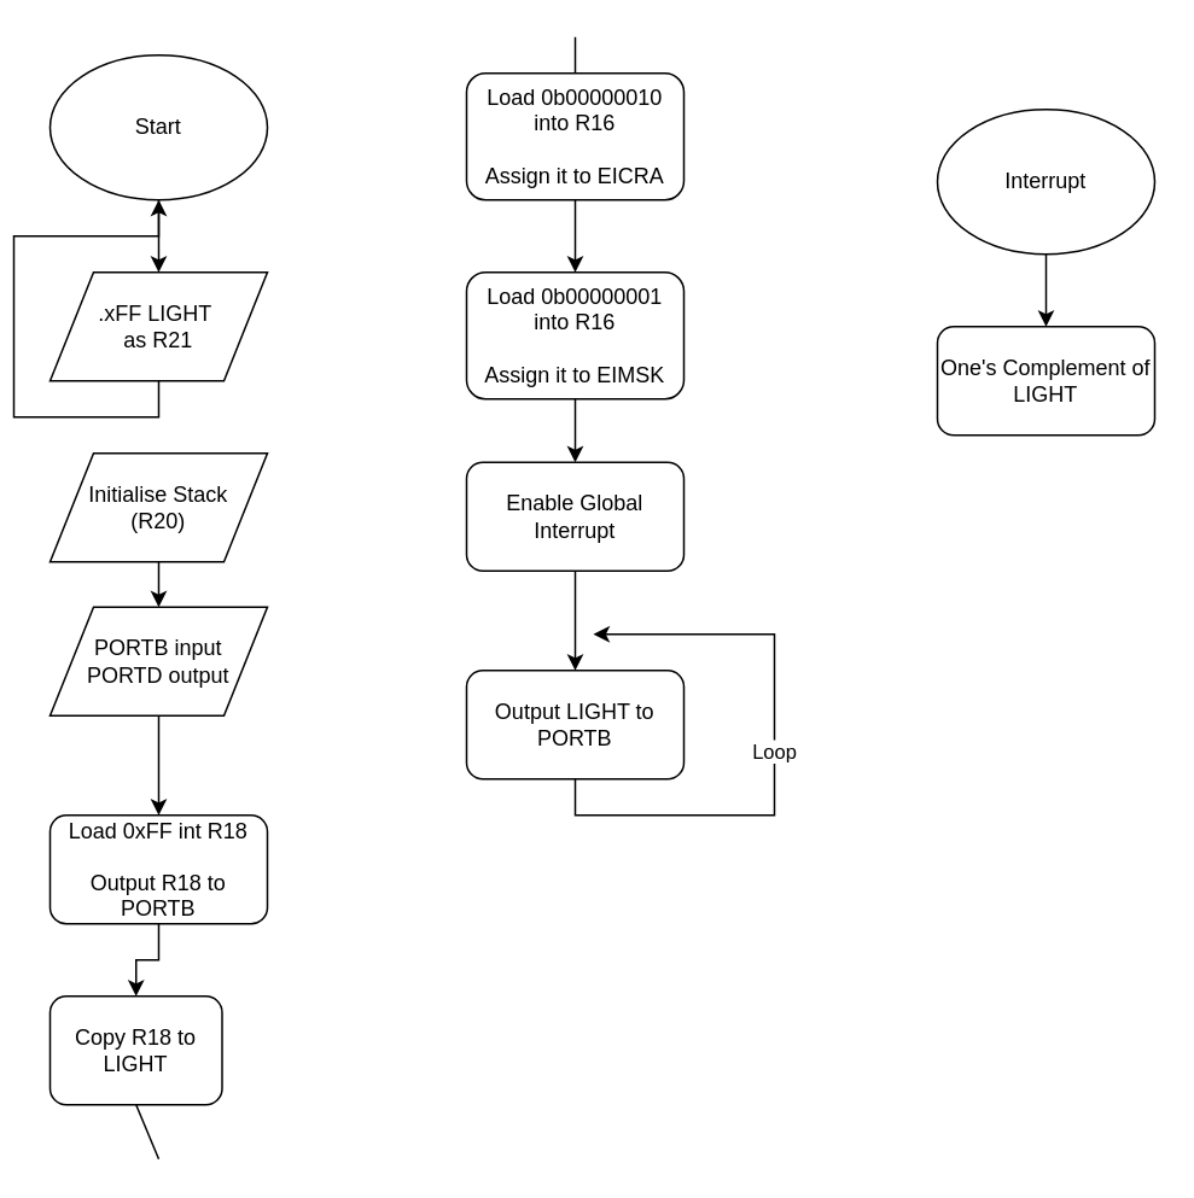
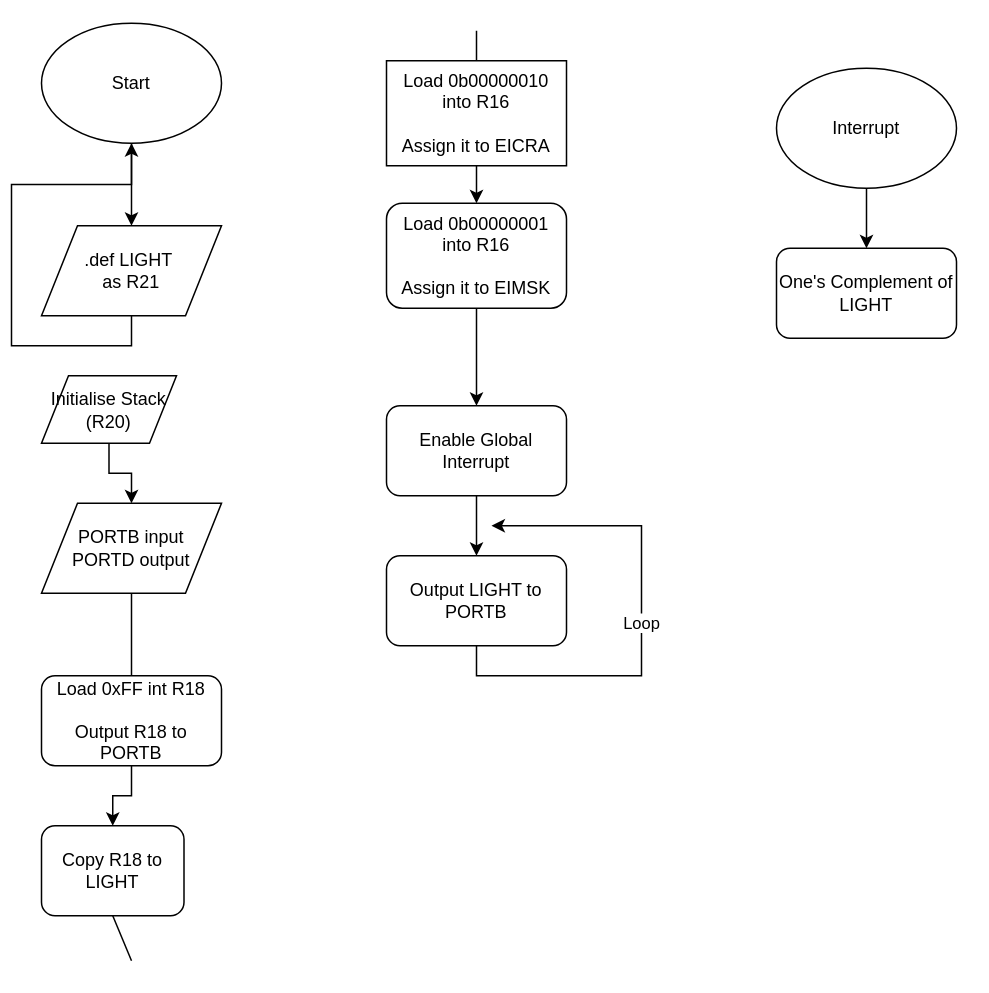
  <mxCell id="0" />
  <mxCell id="1" parent="0" />
- <mxCell id="2" value="Start" style="ellipse;whiteSpace=wrap;html=1;" vertex="1" parent="1"><mxGeometry x="20" y="30" width="120" height="80" as="geometry" /></mxCell>
+ <mxCell id="2" value="Start" style="ellipse;whiteSpace=wrap;html=1;" vertex="1" parent="1"><mxGeometry x="20" y="15" width="120" height="80" as="geometry" /></mxCell>
  <mxCell id="3" style="edgeStyle=orthogonalEdgeStyle;rounded=0;orthogonalLoop=1;jettySize=auto;html=1;exitX=0.5;exitY=1;exitDx=0;exitDy=0;entryX=0.5;entryY=0;entryDx=0;entryDy=0;" edge="1" parent="1" source="4" target="7"><mxGeometry relative="1" as="geometry"><mxPoint x="80" y="270" as="targetPoint" /></mxGeometry></mxCell>
- <mxCell id="4" value="Initialise Stack&lt;br&gt;(R20)" style="shape=parallelogram;perimeter=parallelogramPerimeter;whiteSpace=wrap;html=1;" vertex="1" parent="1"><mxGeometry x="20" y="250" width="120" height="60" as="geometry" /></mxCell>
+ <mxCell id="4" value="Initialise Stack&lt;br&gt;(R20)" style="shape=parallelogram;perimeter=parallelogramPerimeter;whiteSpace=wrap;html=1;" vertex="1" parent="1"><mxGeometry x="20" y="250" width="90" height="45" as="geometry" /></mxCell>
  <mxCell id="5" style="edgeStyle=orthogonalEdgeStyle;rounded=0;orthogonalLoop=1;jettySize=auto;html=1;exitX=0.5;exitY=1;exitDx=0;exitDy=0;" edge="1" parent="1" source="2"><mxGeometry relative="1" as="geometry"><mxPoint x="80" y="150" as="targetPoint" /><mxPoint x="70" y="140" as="sourcePoint" /></mxGeometry></mxCell>
- <mxCell id="6" style="edgeStyle=orthogonalEdgeStyle;rounded=0;orthogonalLoop=1;jettySize=auto;html=1;exitX=0.5;exitY=1;exitDx=0;exitDy=0;entryX=0.5;entryY=0;entryDx=0;entryDy=0;" edge="1" parent="1" source="7" target="18"><mxGeometry relative="1" as="geometry" /></mxCell>
+ <mxCell id="6" style="edgeStyle=orthogonalEdgeStyle;rounded=0;orthogonalLoop=1;jettySize=auto;html=1;exitX=0.5;exitY=1;exitDx=0;exitDy=0;entryX=0.5;entryY=0;entryDx=0;entryDy=0;endArrow=none;" edge="1" parent="1" source="7" target="18"><mxGeometry relative="1" as="geometry" /></mxCell>
  <mxCell id="7" value="PORTB input&lt;br&gt;PORTD output" style="shape=parallelogram;perimeter=parallelogramPerimeter;whiteSpace=wrap;html=1;" vertex="1" parent="1"><mxGeometry x="20" y="335" width="120" height="60" as="geometry" /></mxCell>
  <mxCell id="8" style="edgeStyle=orthogonalEdgeStyle;rounded=0;orthogonalLoop=1;jettySize=auto;html=1;exitX=0.5;exitY=1;exitDx=0;exitDy=0;entryX=0.5;entryY=0;entryDx=0;entryDy=0;" edge="1" parent="1" source="9" target="11"><mxGeometry relative="1" as="geometry" /></mxCell>
- <mxCell id="9" value="Load 0b00000010 into R16&lt;br&gt;&lt;br&gt;Assign it to EICRA" style="rounded=1;whiteSpace=wrap;html=1;" vertex="1" parent="1"><mxGeometry x="250" y="40" width="120" height="70" as="geometry" /></mxCell>
+ <mxCell id="9" value="Load 0b00000010 into R16&lt;br&gt;&lt;br&gt;Assign it to EICRA" style="whiteSpace=wrap;html=1;rounded=0;" vertex="1" parent="1"><mxGeometry x="250" y="40" width="120" height="70" as="geometry" /></mxCell>
  <mxCell id="10" style="edgeStyle=orthogonalEdgeStyle;rounded=0;orthogonalLoop=1;jettySize=auto;html=1;exitX=0.5;exitY=1;exitDx=0;exitDy=0;entryX=0.5;entryY=0;entryDx=0;entryDy=0;" edge="1" parent="1" source="11" target="13"><mxGeometry relative="1" as="geometry" /></mxCell>
- <mxCell id="11" value="Load 0b00000001 into R16&lt;br&gt;&lt;br&gt;Assign it to EIMSK" style="rounded=1;whiteSpace=wrap;html=1;" vertex="1" parent="1"><mxGeometry x="250" y="150" width="120" height="70" as="geometry" /></mxCell>
+ <mxCell id="11" value="Load 0b00000001 into R16&lt;br&gt;&lt;br&gt;Assign it to EIMSK" style="rounded=1;whiteSpace=wrap;html=1;" vertex="1" parent="1"><mxGeometry x="250" y="135" width="120" height="70" as="geometry" /></mxCell>
  <mxCell id="12" style="edgeStyle=orthogonalEdgeStyle;rounded=0;orthogonalLoop=1;jettySize=auto;html=1;exitX=0.5;exitY=1;exitDx=0;exitDy=0;" edge="1" parent="1" source="13"><mxGeometry relative="1" as="geometry"><mxPoint x="310" y="370" as="targetPoint" /></mxGeometry></mxCell>
- <mxCell id="13" value="Enable Global Interrupt" style="rounded=1;whiteSpace=wrap;html=1;" vertex="1" parent="1"><mxGeometry x="250" y="255" width="120" height="60" as="geometry" /></mxCell>
+ <mxCell id="13" value="Enable Global Interrupt" style="rounded=1;whiteSpace=wrap;html=1;" vertex="1" parent="1"><mxGeometry x="250" y="270" width="120" height="60" as="geometry" /></mxCell>
  <mxCell id="14" style="edgeStyle=orthogonalEdgeStyle;rounded=0;orthogonalLoop=1;jettySize=auto;html=1;exitX=0.5;exitY=1;exitDx=0;exitDy=0;" edge="1" parent="1" source="15" target="2"><mxGeometry relative="1" as="geometry" /></mxCell>
- <mxCell id="15" value=".xFF LIGHT&amp;nbsp;&lt;br&gt;as R21" style="shape=parallelogram;perimeter=parallelogramPerimeter;whiteSpace=wrap;html=1;" vertex="1" parent="1"><mxGeometry x="20" y="150" width="120" height="60" as="geometry" /></mxCell>
+ <mxCell id="15" value=".def LIGHT&amp;nbsp;&lt;br&gt;as R21" style="shape=parallelogram;perimeter=parallelogramPerimeter;whiteSpace=wrap;html=1;" vertex="1" parent="1"><mxGeometry x="20" y="150" width="120" height="60" as="geometry" /></mxCell>
  <mxCell id="16" value="Copy R18 to LIGHT" style="rounded=1;whiteSpace=wrap;html=1;" vertex="1" parent="1"><mxGeometry x="20" y="550" width="95" height="60" as="geometry" /></mxCell>
  <mxCell id="17" style="edgeStyle=orthogonalEdgeStyle;rounded=0;orthogonalLoop=1;jettySize=auto;html=1;exitX=0.5;exitY=1;exitDx=0;exitDy=0;entryX=0.5;entryY=0;entryDx=0;entryDy=0;" edge="1" parent="1" source="18" target="16"><mxGeometry relative="1" as="geometry" /></mxCell>
  <mxCell id="18" value="Load 0xFF int R18&lt;br&gt;&lt;br&gt;Output R18 to PORTB" style="rounded=1;whiteSpace=wrap;html=1;" vertex="1" parent="1"><mxGeometry x="20" y="450" width="120" height="60" as="geometry" /></mxCell>
  <mxCell id="19" value="Loop" style="edgeStyle=orthogonalEdgeStyle;rounded=0;orthogonalLoop=1;jettySize=auto;html=1;exitX=0.5;exitY=1;exitDx=0;exitDy=0;" edge="1" parent="1" source="20"><mxGeometry relative="1" as="geometry"><mxPoint x="320" y="350" as="targetPoint" /><Array as="points"><mxPoint x="310" y="450" /><mxPoint x="420" y="450" /><mxPoint x="420" y="350" /></Array></mxGeometry></mxCell>
  <mxCell id="20" value="Output LIGHT to PORTB" style="rounded=1;whiteSpace=wrap;html=1;" vertex="1" parent="1"><mxGeometry x="250" y="370" width="120" height="60" as="geometry" /></mxCell>
  <mxCell id="21" style="edgeStyle=orthogonalEdgeStyle;rounded=0;orthogonalLoop=1;jettySize=auto;html=1;exitX=0.5;exitY=1;exitDx=0;exitDy=0;" edge="1" parent="1" source="22" target="23"><mxGeometry relative="1" as="geometry"><mxPoint x="570" y="180" as="targetPoint" /></mxGeometry></mxCell>
- <mxCell id="22" value="Interrupt" style="ellipse;whiteSpace=wrap;html=1;" vertex="1" parent="1"><mxGeometry x="510" y="60" width="120" height="80" as="geometry" /></mxCell>
- <mxCell id="23" value="One's Complement of LIGHT" style="rounded=1;whiteSpace=wrap;html=1;" vertex="1" parent="1"><mxGeometry x="510" y="180" width="120" height="60" as="geometry" /></mxCell>
+ <mxCell id="22" value="Interrupt" style="ellipse;whiteSpace=wrap;html=1;" vertex="1" parent="1"><mxGeometry x="510" y="45" width="120" height="80" as="geometry" /></mxCell>
+ <mxCell id="23" value="One's Complement of LIGHT" style="rounded=1;whiteSpace=wrap;html=1;" vertex="1" parent="1"><mxGeometry x="510" y="165" width="120" height="60" as="geometry" /></mxCell>
  <mxCell id="24" value="" style="endArrow=none;html=1;entryX=0.5;entryY=1;entryDx=0;entryDy=0;" edge="1" parent="1" target="16"><mxGeometry width="50" height="50" relative="1" as="geometry"><mxPoint x="80" y="640" as="sourcePoint" /><mxPoint x="70" y="630" as="targetPoint" /></mxGeometry></mxCell>
  <mxCell id="25" value="" style="endArrow=none;html=1;entryX=0.5;entryY=0;entryDx=0;entryDy=0;" edge="1" parent="1" target="9"><mxGeometry width="50" height="50" relative="1" as="geometry"><mxPoint x="310" as="sourcePoint" y="20" /><mxPoint x="700" y="475" as="targetPoint" /></mxGeometry></mxCell>
